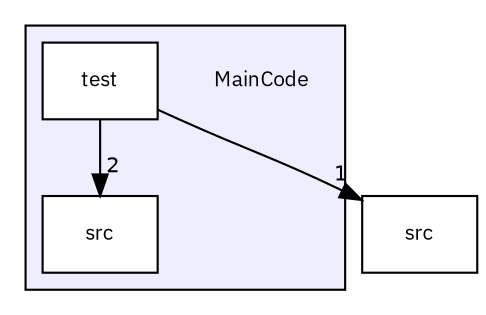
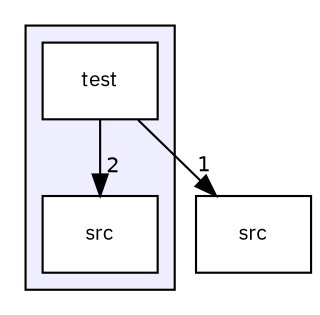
  digraph {
    compound=true
    fontname="IBM Plex Sans"
    node [fontname="IBM Plex Sans" fontsize=10 shape=box]
    edge [labeldistance=1.5 labelfontname=Helvetica labelfontsize=10 fontname="IBM Plex Sans"]
-   n1 [label=MainCode shape=plaintext]
    n2 [color=black fillcolor=white label=src style=filled]
    n3 [color=black fillcolor=white label=test style=filled]
    n4 [label=src]
    subgraph cluster_1 {
      bgcolor="#eeeeff"
      pencolor=black
-     n1
      n2
      n3
    }
    n3 -> n2 [headlabel=2]
    n3 -> n4 [headlabel=1]
  }
